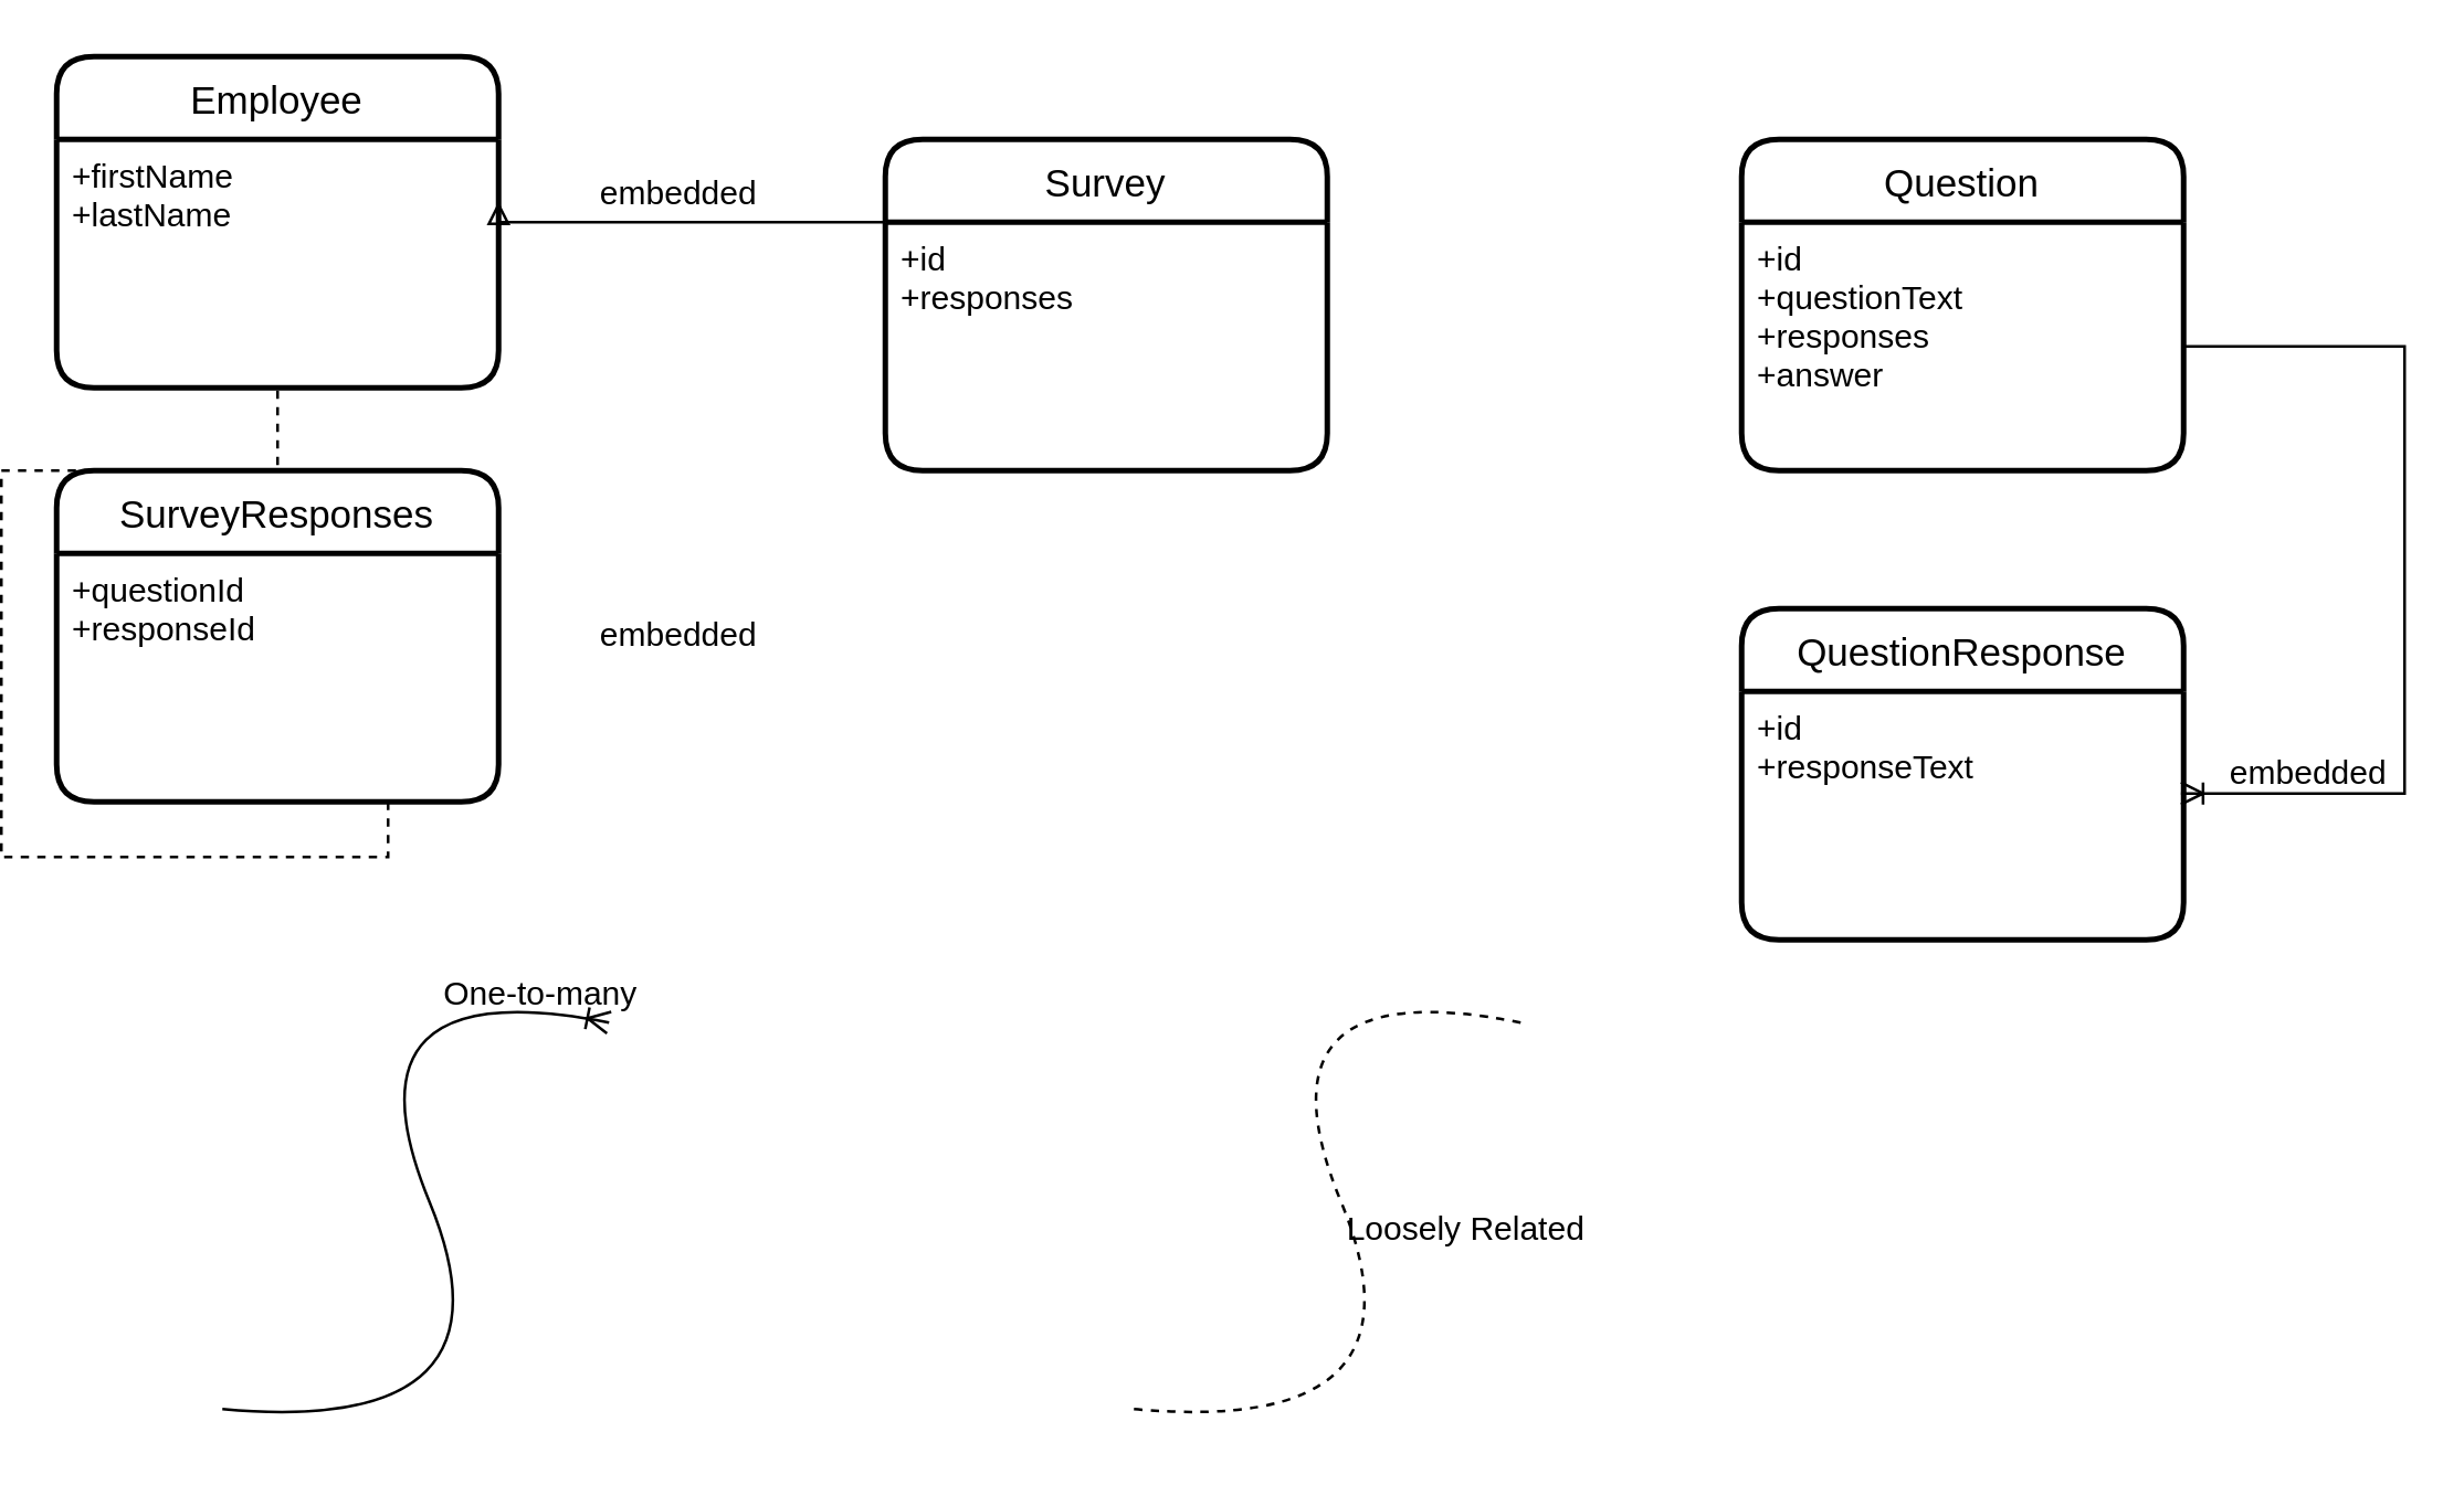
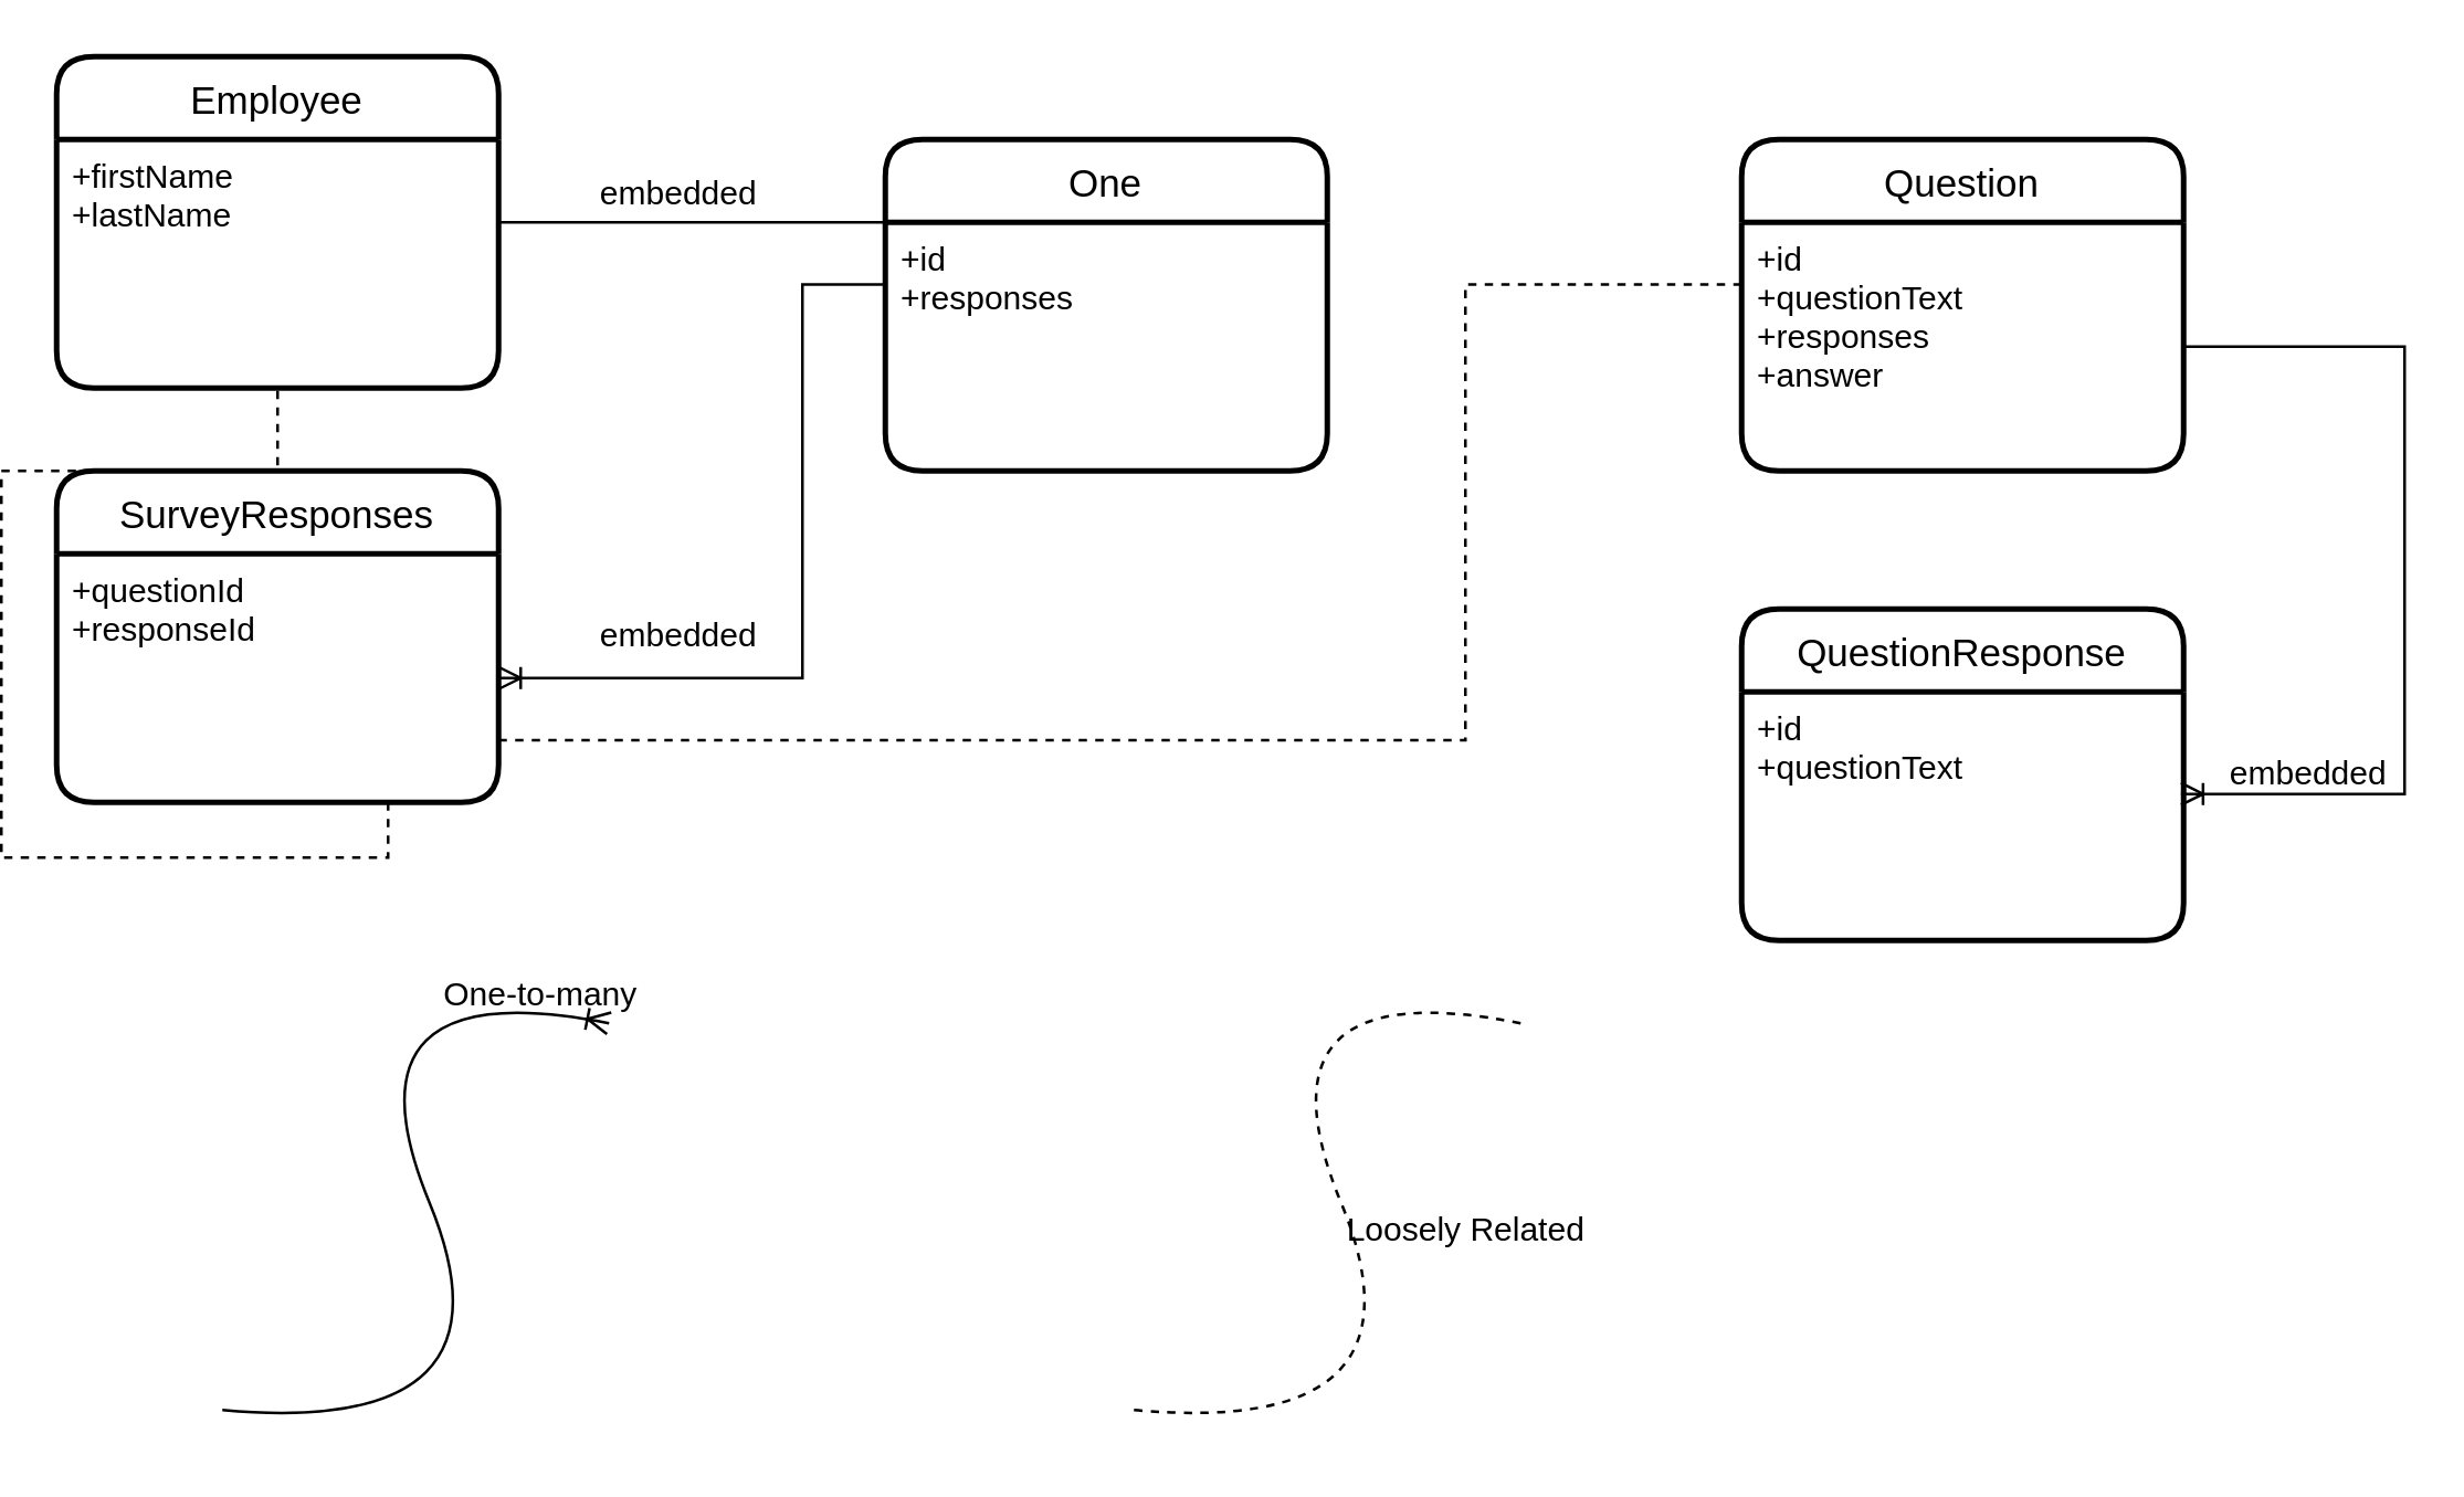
  <mxCell id="0" />
  <mxCell id="1" parent="0" />
  <mxCell id="2" value="Employee" style="swimlane;childLayout=stackLayout;horizontal=1;startSize=30;horizontalStack=0;rounded=1;fontSize=14;fontStyle=0;strokeWidth=2;resizeParent=0;resizeLast=1;shadow=0;dashed=0;align=center;" vertex="1" parent="1"><mxGeometry x="20" y="20" width="160" height="120" as="geometry" /></mxCell>
  <mxCell id="3" value="+firstName&#10;+lastName" style="align=left;strokeColor=none;fillColor=none;spacingLeft=4;fontSize=12;verticalAlign=top;resizable=0;rotatable=0;part=1;" vertex="1" parent="2"><mxGeometry y="30" width="160" height="90" as="geometry" /></mxCell>
- <mxCell id="4" value="Survey" style="swimlane;childLayout=stackLayout;horizontal=1;startSize=30;horizontalStack=0;rounded=1;fontSize=14;fontStyle=0;strokeWidth=2;resizeParent=0;resizeLast=1;shadow=0;dashed=0;align=center;" vertex="1" parent="1"><mxGeometry x="320" y="50" width="160" height="120" as="geometry" /></mxCell>
+ <mxCell id="4" value="One" style="swimlane;childLayout=stackLayout;horizontal=1;startSize=30;horizontalStack=0;rounded=1;fontSize=14;fontStyle=0;strokeWidth=2;resizeParent=0;resizeLast=1;shadow=0;dashed=0;align=center;" vertex="1" parent="1"><mxGeometry x="320" y="50" width="160" height="120" as="geometry" /></mxCell>
  <mxCell id="5" value="+id&#10;+responses" style="align=left;strokeColor=none;fillColor=none;spacingLeft=4;fontSize=12;verticalAlign=top;resizable=0;rotatable=0;part=1;" vertex="1" parent="4"><mxGeometry y="30" width="160" height="90" as="geometry" /></mxCell>
  <mxCell id="6" value="SurveyResponses" style="swimlane;childLayout=stackLayout;horizontal=1;startSize=30;horizontalStack=0;rounded=1;fontSize=14;fontStyle=0;strokeWidth=2;resizeParent=0;resizeLast=1;shadow=0;dashed=0;align=center;" vertex="1" parent="1"><mxGeometry x="20" y="170" width="160" height="120" as="geometry" /></mxCell>
  <mxCell id="7" value="+questionId&#10;+responseId" style="align=left;strokeColor=none;fillColor=none;spacingLeft=4;fontSize=12;verticalAlign=top;resizable=0;rotatable=0;part=1;" vertex="1" parent="6"><mxGeometry y="30" width="160" height="90" as="geometry" /></mxCell>
- <mxCell id="8" style="edgeStyle=orthogonalEdgeStyle;rounded=0;orthogonalLoop=1;jettySize=auto;html=1;exitX=0;exitY=0;exitDx=0;exitDy=0;entryX=1;entryY=0.25;entryDx=0;entryDy=0;endArrow=block;endFill=0;" edge="1" parent="1" source="5" target="3"><mxGeometry relative="1" as="geometry"><Array as="points"><mxPoint x="280" y="80" /><mxPoint x="180" y="80" /></Array></mxGeometry></mxCell>
+ <mxCell id="8" style="edgeStyle=orthogonalEdgeStyle;rounded=0;orthogonalLoop=1;jettySize=auto;html=1;exitX=0;exitY=0;exitDx=0;exitDy=0;entryX=1;entryY=0.25;entryDx=0;entryDy=0;endArrow=none;endFill=0;" edge="1" parent="1" source="5" target="3"><mxGeometry relative="1" as="geometry"><Array as="points"><mxPoint x="280" y="80" /><mxPoint x="180" y="80" /></Array></mxGeometry></mxCell>
+ <mxCell id="9" style="edgeStyle=orthogonalEdgeStyle;rounded=0;orthogonalLoop=1;jettySize=auto;html=1;exitX=0;exitY=0.25;exitDx=0;exitDy=0;entryX=1;entryY=0.5;entryDx=0;entryDy=0;endArrow=ERoneToMany;endFill=0;" edge="1" parent="1" source="5" target="7"><mxGeometry relative="1" as="geometry"><Array as="points"><mxPoint x="290" y="103" /><mxPoint x="290" y="245" /></Array></mxGeometry></mxCell>
  <mxCell id="10" value="Question" style="swimlane;childLayout=stackLayout;horizontal=1;startSize=30;horizontalStack=0;rounded=1;fontSize=14;fontStyle=0;strokeWidth=2;resizeParent=0;resizeLast=1;shadow=0;dashed=0;align=center;" vertex="1" parent="1"><mxGeometry x="630" y="50" width="160" height="120" as="geometry" /></mxCell>
  <mxCell id="11" value="+id&#10;+questionText&#10;+responses&#10;+answer" style="align=left;strokeColor=none;fillColor=none;spacingLeft=4;fontSize=12;verticalAlign=top;resizable=0;rotatable=0;part=1;" vertex="1" parent="10"><mxGeometry y="30" width="160" height="90" as="geometry" /></mxCell>
  <mxCell id="12" value="embedded" style="text;html=1;align=center;verticalAlign=middle;resizable=0;points=[];autosize=1;strokeColor=none;" vertex="1" parent="1"><mxGeometry x="210" y="60" width="70" height="20" as="geometry" /></mxCell>
  <mxCell id="13" value="embedded" style="text;html=1;align=center;verticalAlign=middle;resizable=0;points=[];autosize=1;strokeColor=none;" vertex="1" parent="1"><mxGeometry x="210" y="220" width="70" height="20" as="geometry" /></mxCell>
  <mxCell id="14" value="QuestionResponse" style="swimlane;childLayout=stackLayout;horizontal=1;startSize=30;horizontalStack=0;rounded=1;fontSize=14;fontStyle=0;strokeWidth=2;resizeParent=0;resizeLast=1;shadow=0;dashed=0;align=center;" vertex="1" parent="1"><mxGeometry x="630" y="220" width="160" height="120" as="geometry" /></mxCell>
- <mxCell id="15" value="+id&#10;+responseText" style="align=left;strokeColor=none;fillColor=none;spacingLeft=4;fontSize=12;verticalAlign=top;resizable=0;rotatable=0;part=1;" vertex="1" parent="14"><mxGeometry y="30" width="160" height="90" as="geometry" /></mxCell>
+ <mxCell id="15" value="+id&#10;+questionText" style="align=left;strokeColor=none;fillColor=none;spacingLeft=4;fontSize=12;verticalAlign=top;resizable=0;rotatable=0;part=1;" vertex="1" parent="14"><mxGeometry y="30" width="160" height="90" as="geometry" /></mxCell>
  <mxCell id="16" value="embedded" style="text;html=1;align=center;verticalAlign=middle;resizable=0;points=[];autosize=1;strokeColor=none;" vertex="1" parent="1"><mxGeometry x="800" y="270" width="70" height="20" as="geometry" /></mxCell>
  <mxCell id="17" value="" style="curved=1;endArrow=ERoneToMany;html=1;endFill=0;" edge="1" parent="1"><mxGeometry width="50" height="50" relative="1" as="geometry"><mxPoint x="80" y="510" as="sourcePoint" /><mxPoint x="220" y="370" as="targetPoint" /><Array as="points"><mxPoint x="190" y="520" /><mxPoint x="120" y="350" /></Array></mxGeometry></mxCell>
  <mxCell id="18" value="One-to-many" style="text;html=1;align=center;verticalAlign=middle;resizable=0;points=[];autosize=1;strokeColor=none;" vertex="1" parent="1"><mxGeometry x="150" y="350" width="90" height="20" as="geometry" /></mxCell>
  <mxCell id="19" style="edgeStyle=orthogonalEdgeStyle;rounded=0;orthogonalLoop=1;jettySize=auto;html=1;exitX=1;exitY=0.5;exitDx=0;exitDy=0;entryX=0.994;entryY=0.411;entryDx=0;entryDy=0;entryPerimeter=0;endArrow=ERoneToMany;endFill=0;" edge="1" parent="1" source="11" target="15"><mxGeometry relative="1" as="geometry"><Array as="points"><mxPoint x="870" y="125" /><mxPoint x="870" y="287" /></Array></mxGeometry></mxCell>
+ <mxCell id="20" style="edgeStyle=orthogonalEdgeStyle;rounded=0;orthogonalLoop=1;jettySize=auto;html=1;exitX=1;exitY=0.75;exitDx=0;exitDy=0;entryX=0;entryY=0.25;entryDx=0;entryDy=0;endArrow=none;endFill=0;dashed=1;" edge="1" parent="1" source="7" target="11"><mxGeometry relative="1" as="geometry"><Array as="points"><mxPoint x="530" y="268" /><mxPoint x="530" y="103" /></Array></mxGeometry></mxCell>
  <mxCell id="21" style="edgeStyle=orthogonalEdgeStyle;rounded=0;orthogonalLoop=1;jettySize=auto;html=1;exitX=0.75;exitY=1;exitDx=0;exitDy=0;endArrow=none;endFill=0;dashed=1;" edge="1" parent="1" source="7" target="3"><mxGeometry relative="1" as="geometry" /></mxCell>
  <mxCell id="22" value="" style="curved=1;endArrow=none;html=1;endFill=0;dashed=1;" edge="1" parent="1"><mxGeometry width="50" height="50" relative="1" as="geometry"><mxPoint x="410" y="510" as="sourcePoint" /><mxPoint x="550" y="370" as="targetPoint" /><Array as="points"><mxPoint x="520" y="520" /><mxPoint x="450" y="350" /></Array></mxGeometry></mxCell>
  <mxCell id="23" value="Loosely Related" style="text;html=1;align=center;verticalAlign=middle;resizable=0;points=[];autosize=1;strokeColor=none;" vertex="1" parent="1"><mxGeometry x="480" y="435" width="100" height="20" as="geometry" /></mxCell>
